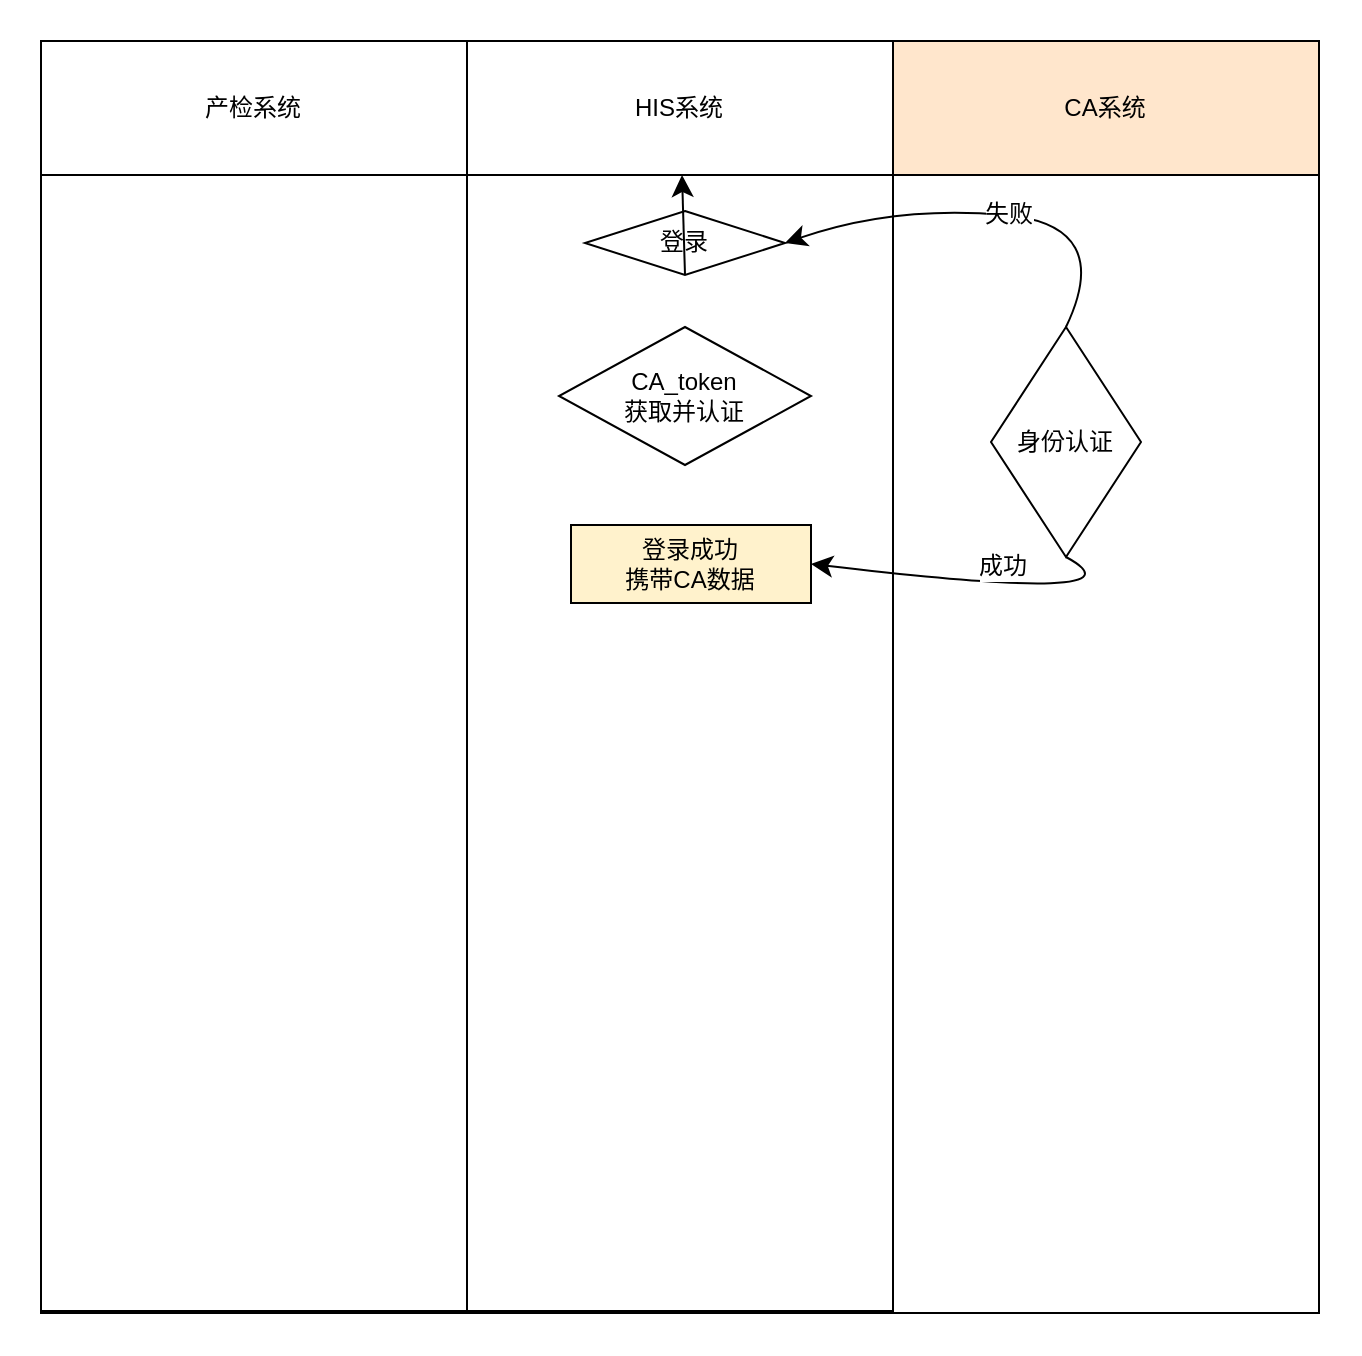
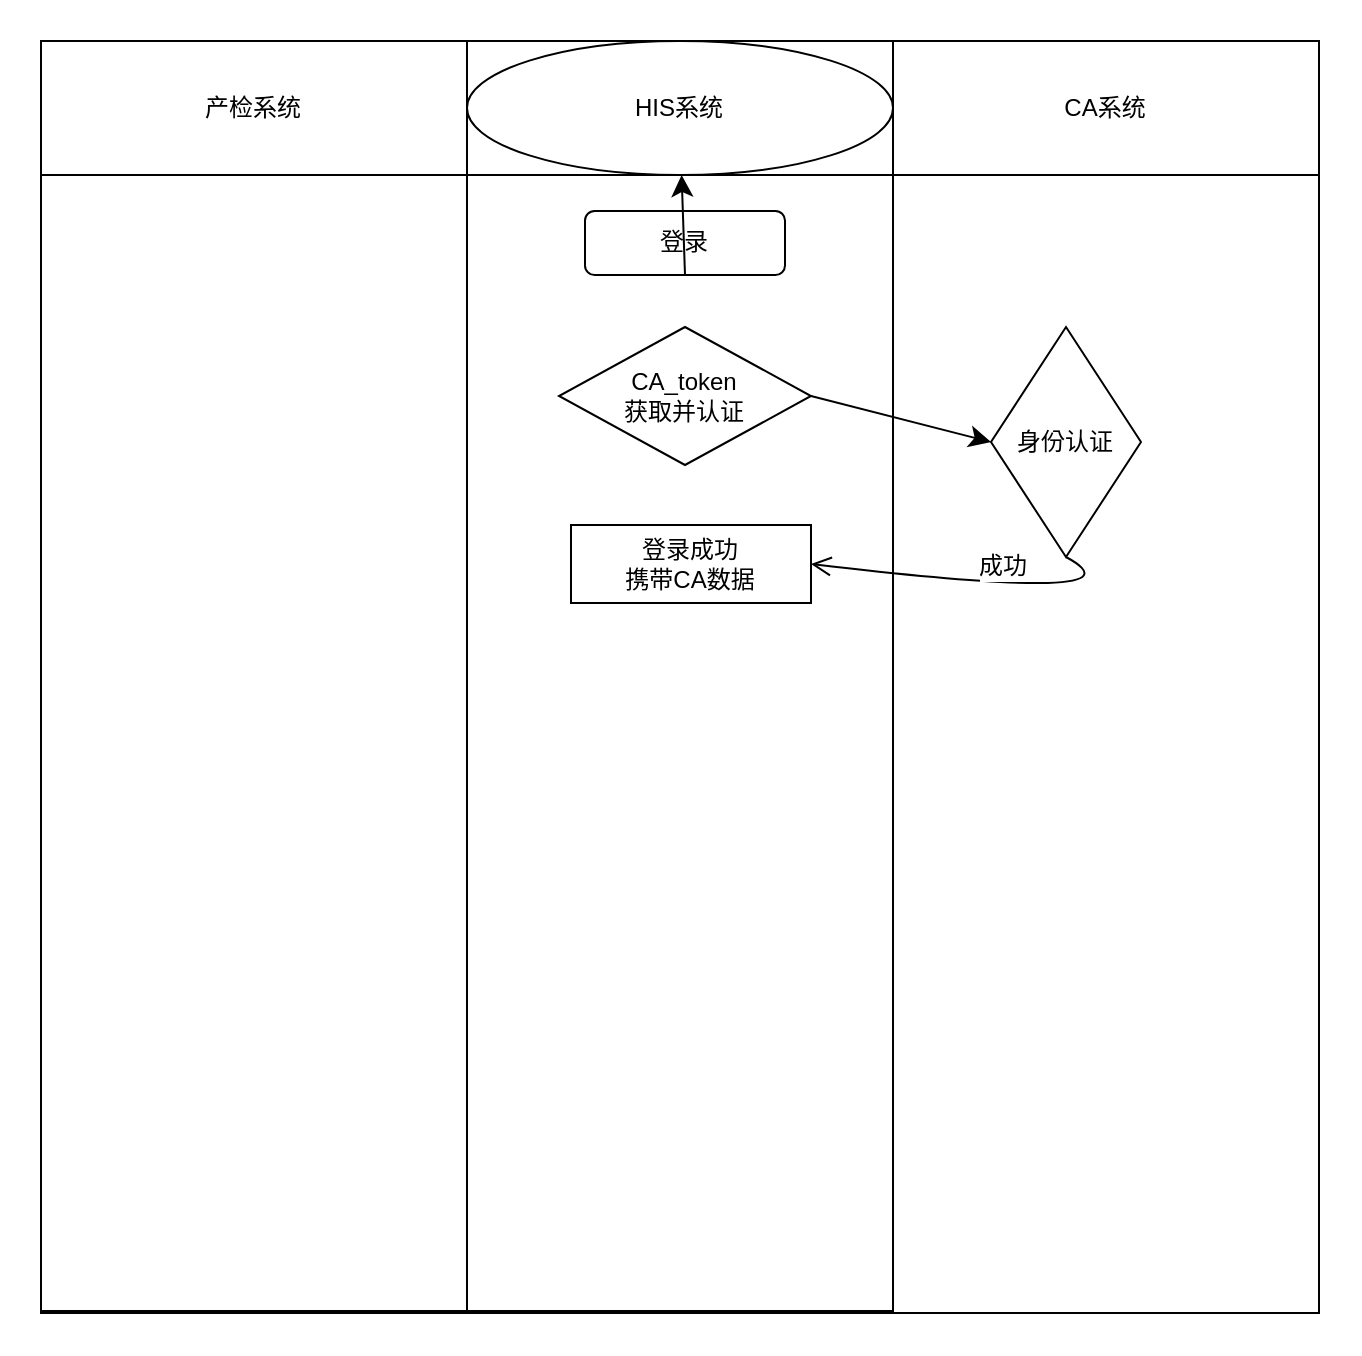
  <mxCell id="0" />
  <mxCell id="1" parent="0" />
  <mxCell id="2" value="" style="rounded=0;whiteSpace=wrap;html=1;" vertex="1" parent="1"><mxGeometry x="20" y="20" width="639" height="636" as="geometry" /></mxCell>
  <mxCell id="3" value="" style="rounded=0;whiteSpace=wrap;html=1;" vertex="1" parent="1"><mxGeometry x="20" y="20" width="638" height="67" as="geometry" /></mxCell>
  <mxCell id="4" value="产检系统" style="rounded=0;whiteSpace=wrap;html=1;" vertex="1" parent="1"><mxGeometry x="20" y="20" width="213" height="67" as="geometry" /></mxCell>
- <mxCell id="5" value="HIS系统" style="rounded=0;whiteSpace=wrap;html=1;" vertex="1" parent="1"><mxGeometry x="233" y="20" width="213" height="67" as="geometry" /></mxCell>
- <mxCell id="6" value="CA系统" style="rounded=0;whiteSpace=wrap;html=1;fillColor=#ffe6cc;" vertex="1" parent="1"><mxGeometry x="446" y="20" width="213" height="67" as="geometry" /></mxCell>
+ <mxCell id="5" value="HIS系统" style="ellipse;whiteSpace=wrap;html=1;" vertex="1" parent="1"><mxGeometry x="233" y="20" width="213" height="67" as="geometry" /></mxCell>
+ <mxCell id="6" value="CA系统" style="rounded=0;whiteSpace=wrap;html=1;" vertex="1" parent="1"><mxGeometry x="446" y="20" width="213" height="67" as="geometry" /></mxCell>
  <mxCell id="7" value="" style="rounded=0;whiteSpace=wrap;html=1;" vertex="1" parent="1"><mxGeometry x="20" y="87" width="213" height="568" as="geometry" /></mxCell>
  <mxCell id="8" value="" style="rounded=0;whiteSpace=wrap;html=1;" vertex="1" parent="1"><mxGeometry x="233" y="87" width="213" height="568" as="geometry" /></mxCell>
- <mxCell id="9" value="登录" style="rhombus;whiteSpace=wrap;html=1;" vertex="1" parent="1"><mxGeometry x="292" y="105" width="100" height="32" as="geometry" /></mxCell>
+ <mxCell id="9" value="登录" style="rounded=1;whiteSpace=wrap;html=1;" vertex="1" parent="1"><mxGeometry x="292" y="105" width="100" height="32" as="geometry" /></mxCell>
  <mxCell id="10" value="CA_token&lt;div&gt;获取并认证&lt;/div&gt;" style="rhombus;whiteSpace=wrap;html=1;" vertex="1" parent="1"><mxGeometry x="279" y="163" width="126" height="69" as="geometry" /></mxCell>
  <mxCell id="11" value="身份认证" style="rhombus;whiteSpace=wrap;html=1;" vertex="1" parent="1"><mxGeometry x="495" y="163" width="75" height="115" as="geometry" /></mxCell>
- <mxCell id="12" value="登录成功&lt;div&gt;携带CA数据&lt;/div&gt;" style="rounded=0;whiteSpace=wrap;html=1;fillColor=#fff2cc;" vertex="1" parent="1"><mxGeometry x="285" y="262" width="120" height="39" as="geometry" /></mxCell>
- <mxCell id="14" value="" style="endArrow=classic;html=1;rounded=0;fontSize=12;startSize=8;endSize=8;curved=1;entryX=1;entryY=0.5;entryDx=0;entryDy=0;exitX=0.5;exitY=1;exitDx=0;exitDy=0;" edge="1" parent="1" source="11" target="12"><mxGeometry width="50" height="50" relative="1" as="geometry"><mxPoint x="827" y="322" as="sourcePoint" /><mxPoint x="877" y="272" as="targetPoint" /><Array as="points"><mxPoint x="577" y="302" /></Array></mxGeometry></mxCell>
+ <mxCell id="12" value="登录成功&lt;div&gt;携带CA数据&lt;/div&gt;" style="rounded=0;whiteSpace=wrap;html=1;" vertex="1" parent="1"><mxGeometry x="285" y="262" width="120" height="39" as="geometry" /></mxCell>
+ <mxCell id="13" value="" style="edgeStyle=none;orthogonalLoop=1;jettySize=auto;html=1;rounded=0;fontSize=12;startSize=8;endSize=8;curved=1;entryX=0;entryY=0.5;entryDx=0;entryDy=0;exitX=1;exitY=0.5;exitDx=0;exitDy=0;" edge="1" parent="1" source="10" target="11"><mxGeometry width="140" relative="1" as="geometry"><mxPoint x="352" y="378" as="sourcePoint" /><mxPoint x="492" y="378" as="targetPoint" /><Array as="points" /></mxGeometry></mxCell>
+ <mxCell id="14" value="" style="endArrow=open;html=1;rounded=0;fontSize=12;startSize=8;endSize=8;curved=1;entryX=1;entryY=0.5;entryDx=0;entryDy=0;exitX=0.5;exitY=1;exitDx=0;exitDy=0;" edge="1" parent="1" source="11" target="12"><mxGeometry width="50" height="50" relative="1" as="geometry"><mxPoint x="827" y="322" as="sourcePoint" /><mxPoint x="877" y="272" as="targetPoint" /><Array as="points"><mxPoint x="577" y="302" /></Array></mxGeometry></mxCell>
  <mxCell id="15" value="成功" style="edgeLabel;html=1;align=center;verticalAlign=middle;resizable=0;points=[];fontSize=12;" vertex="1" connectable="0" parent="14"><mxGeometry x="0.157" y="-10" relative="1" as="geometry"><mxPoint as="offset" /></mxGeometry></mxCell>
- <mxCell id="16" value="" style="endArrow=classic;html=1;rounded=0;fontSize=12;startSize=8;endSize=8;curved=1;exitX=0.5;exitY=0;exitDx=0;exitDy=0;entryX=1;entryY=0.5;entryDx=0;entryDy=0;" edge="1" parent="1" source="11" target="9"><mxGeometry width="50" height="50" relative="1" as="geometry"><mxPoint x="-93" y="222" as="sourcePoint" /><mxPoint x="-43" y="172" as="targetPoint" /><Array as="points"><mxPoint x="557" y="112" /><mxPoint x="447" y="102" /></Array></mxGeometry></mxCell>
- <mxCell id="17" value="失败" style="edgeLabel;html=1;align=center;verticalAlign=middle;resizable=0;points=[];fontSize=12;" vertex="1" connectable="0" parent="16"><mxGeometry x="-0.024" y="-1" relative="1" as="geometry"><mxPoint as="offset" /></mxGeometry></mxCell>
  <mxCell id="18" value="" style="endArrow=classic;html=1;rounded=0;fontSize=12;startSize=8;endSize=8;curved=1;exitX=0.5;exitY=1;exitDx=0;exitDy=0;" edge="1" parent="1" source="9" target="5"><mxGeometry width="50" height="50" relative="1" as="geometry"><mxPoint x="147" y="192" as="sourcePoint" /><mxPoint x="197" y="142" as="targetPoint" /></mxGeometry></mxCell>
